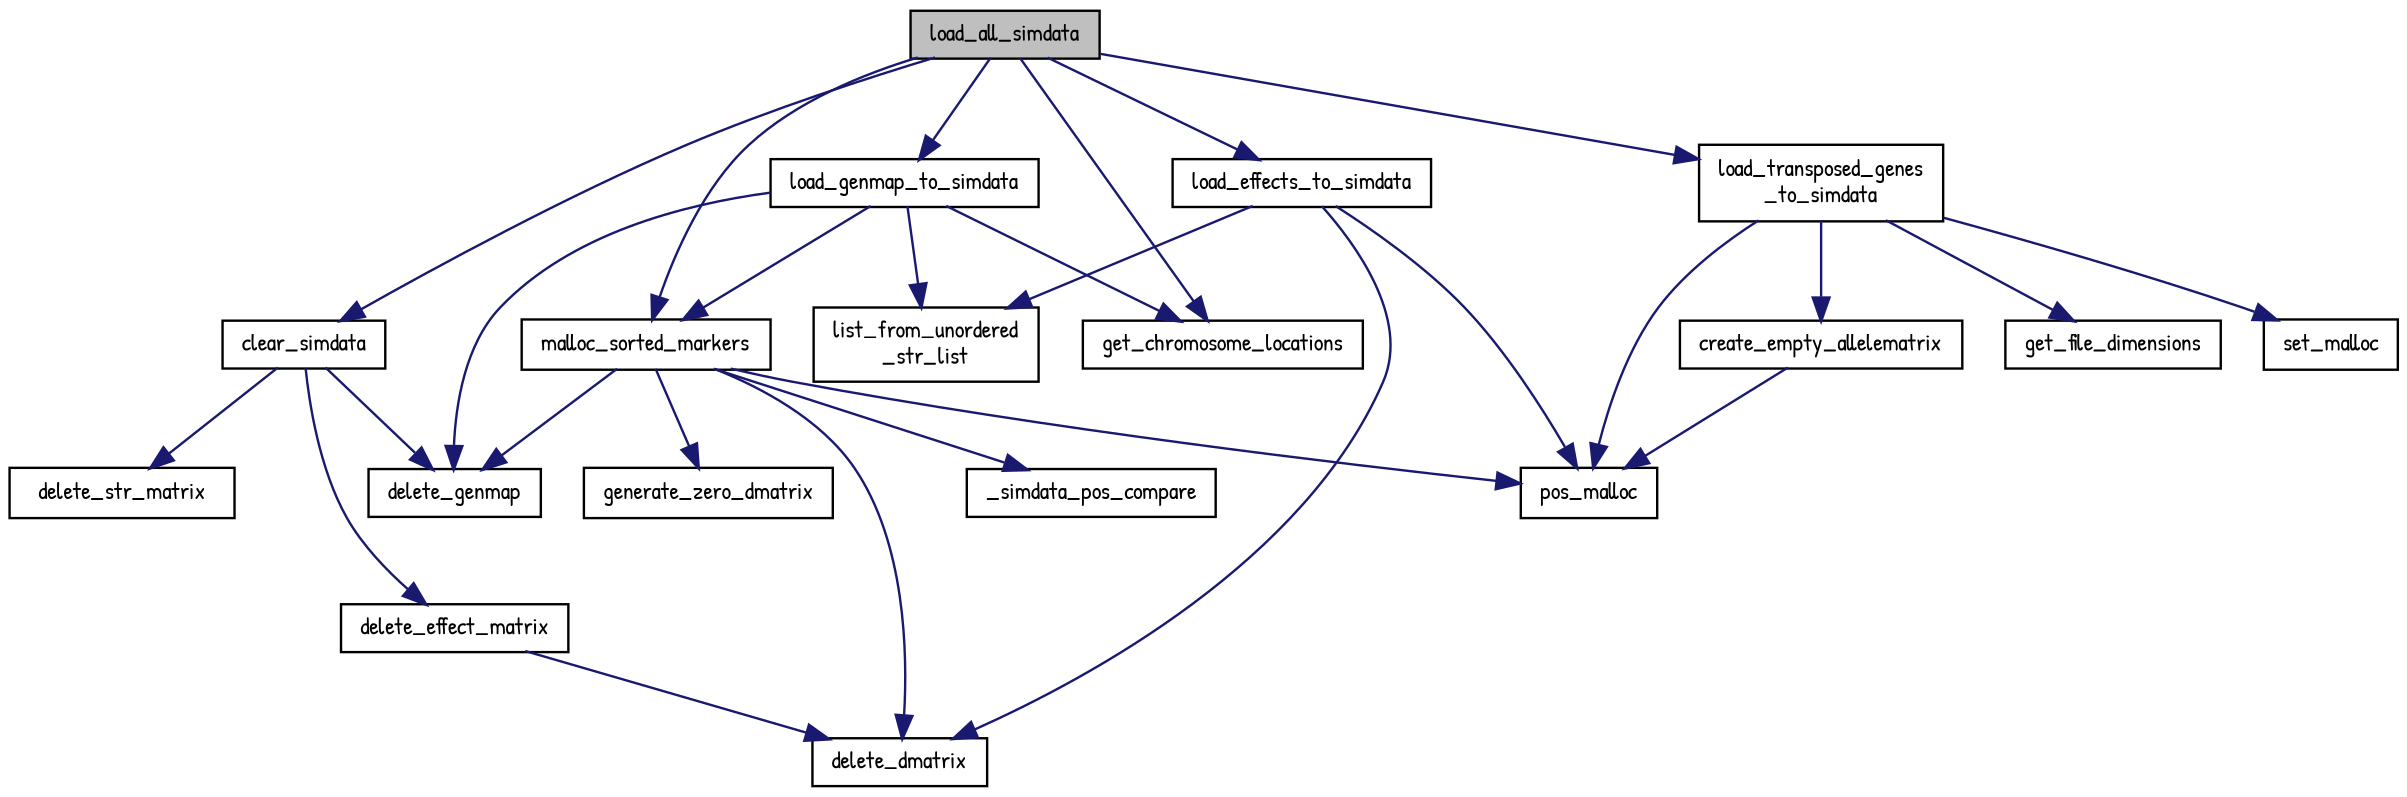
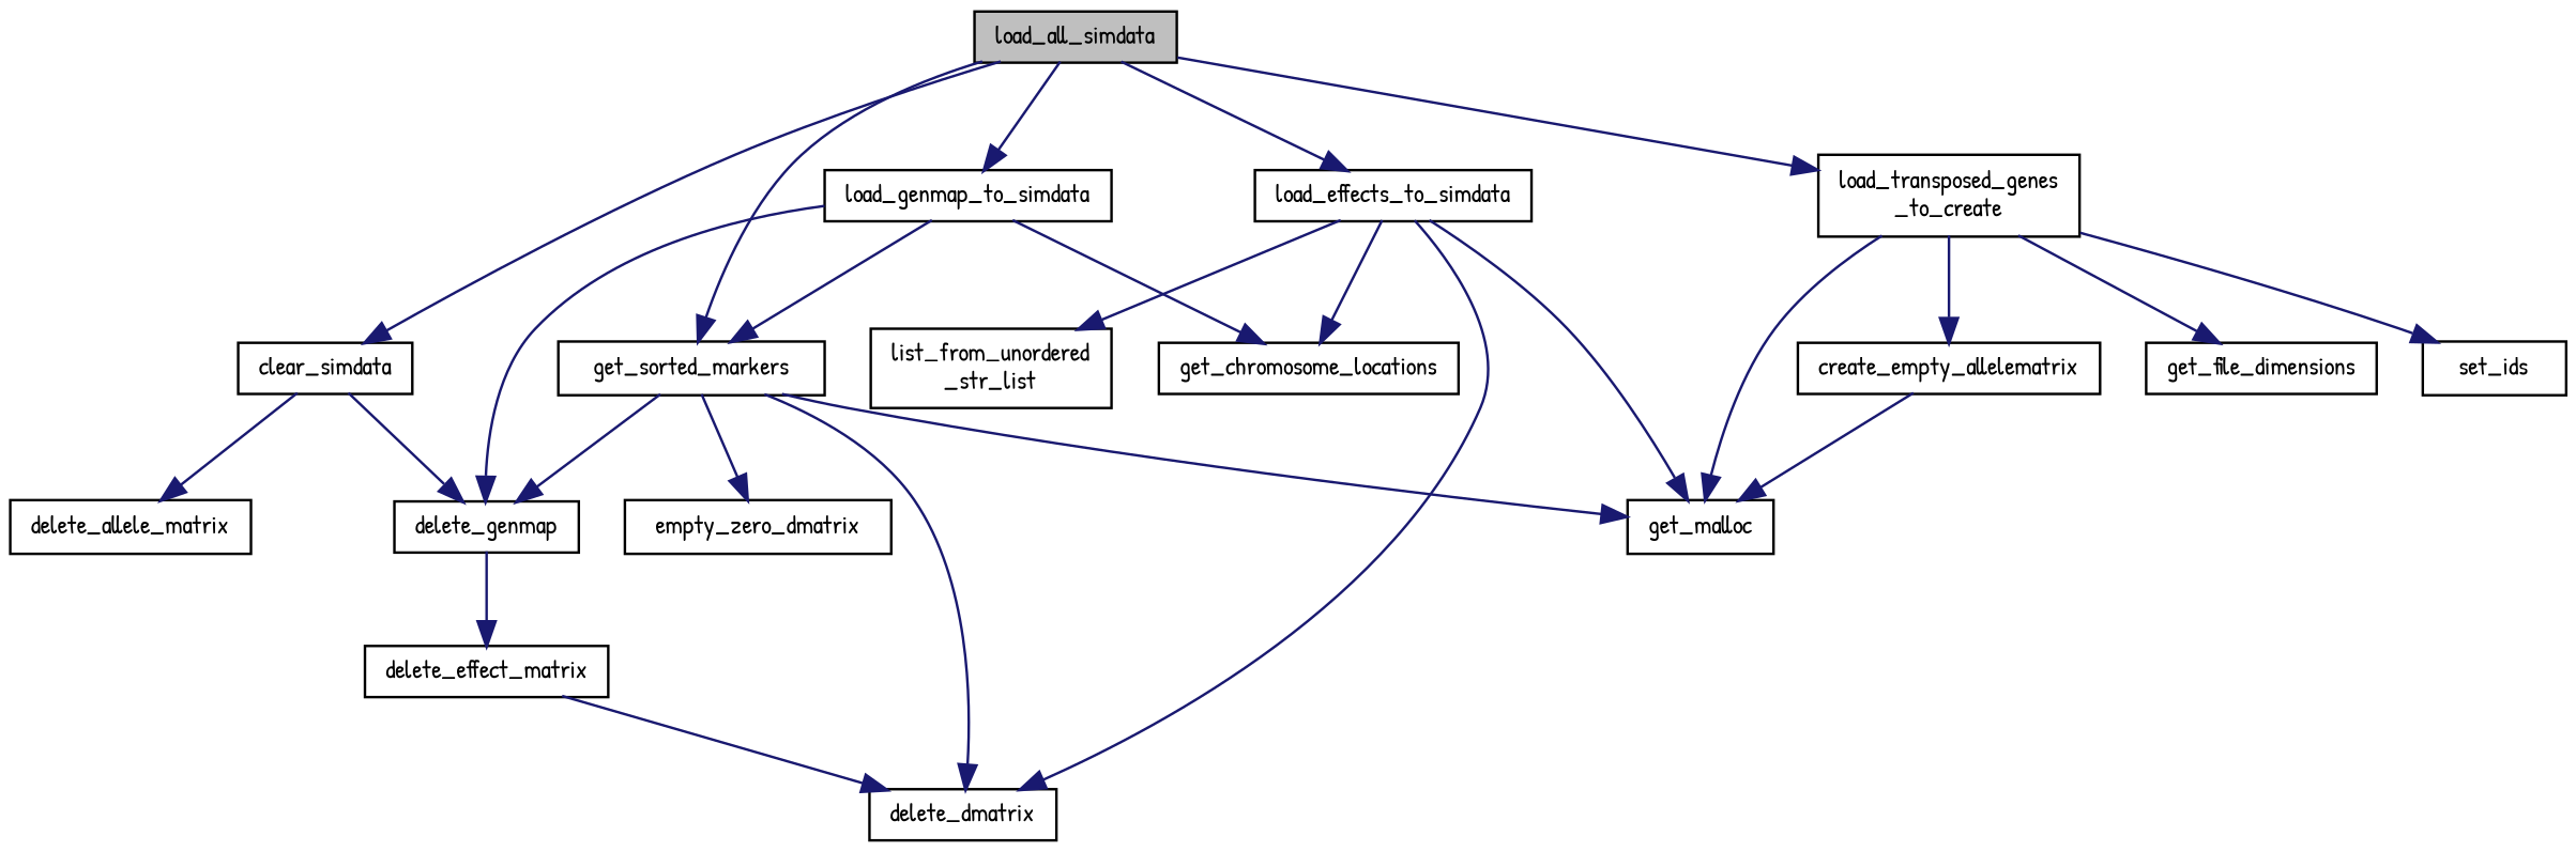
  digraph {
    fontname="Patrick Hand"
    rankdir=TB
    node [color=black fillcolor=white fontname="Patrick Hand" fontsize=10 shape=record style=filled]
    edge [color=midnightblue fontname="Patrick Hand" fontsize=10 labelfontname=Helvetica labelfontsize=10 style=solid]
    n1 [fillcolor=grey75 fontcolor=black height=0.2 label=load_all_simdata width=0.4]
    n2 [height=0.2 label=clear_simdata width=0.4]
    n3 [height=0.2 label=get_chromosome_locations width=0.4]
-   n4 [height=0.2 label=malloc_sorted_markers width=0.4]
+   n4 [height=0.2 label=get_sorted_markers width=0.4]
    n5 [height=0.2 label=load_effects_to_simdata width=0.4]
    n6 [height=0.2 label=load_genmap_to_simdata width=0.4]
-   n7 [height=0.2 label="load_transposed_genes\l_to_simdata" width=0.4]
-   n8 [height=0.2 label=delete_str_matrix width=0.4]
+   n7 [height=0.2 label="load_transposed_genes\l_to_create" width=0.4]
+   n8 [height=0.2 label=delete_allele_matrix width=0.4]
    n9 [height=0.2 label=delete_effect_matrix width=0.4]
    n10 [height=0.2 label=delete_genmap width=0.4]
    n11 [height=0.2 label=delete_dmatrix width=0.4]
-   n12 [height=0.2 label=pos_malloc width=0.4]
-   n13 [height=0.2 label=_simdata_pos_compare width=0.4]
-   n14 [height=0.2 label=generate_zero_dmatrix width=0.4]
+   n12 [height=0.2 label=get_malloc width=0.4]
+   n14 [height=0.2 label=empty_zero_dmatrix width=0.4]
    n15 [height=0.2 label="list_from_unordered\l_str_list" width=0.4]
    n16 [height=0.2 label=create_empty_allelematrix width=0.4]
    n17 [height=0.2 label=get_file_dimensions width=0.4]
-   n18 [height=0.2 label=set_malloc width=0.4]
+   n18 [height=0.2 label=set_ids width=0.4]
    n1 -> n2
-   n1 -> n3
+   n5 -> n3
    n1 -> n4
    n1 -> n5
    n1 -> n6
    n1 -> n7
    n2 -> n8
-   n2 -> n9
+   n10 -> n9
    n2 -> n10
    n4 -> n10
    n4 -> n11
    n4 -> n12
-   n4 -> n13
    n4 -> n14
    n5 -> n11
    n5 -> n12
    n5 -> n15
    n6 -> n3
    n6 -> n4
    n6 -> n10
-   n6 -> n15
    n7 -> n12
    n7 -> n16
    n7 -> n17
    n7 -> n18
    n9 -> n11
    n16 -> n12
  }
